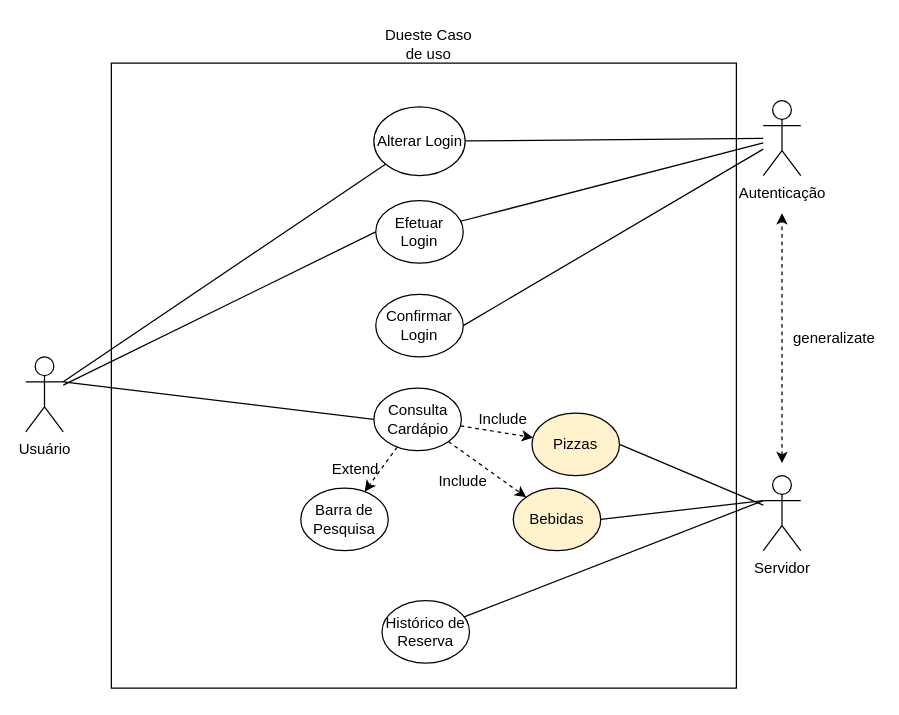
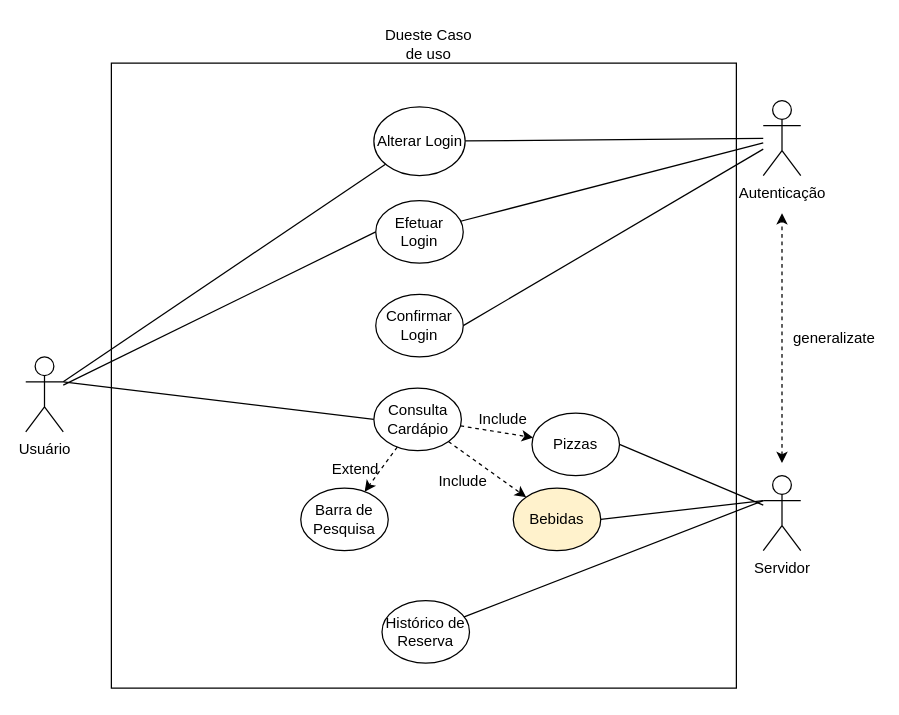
  <mxCell id="0" />
  <mxCell id="1" parent="0" />
  <mxCell id="2" value="" style="whiteSpace=wrap;html=1;aspect=fixed;" vertex="1" parent="1"><mxGeometry x="88.5" y="50" width="500" height="500" as="geometry" /></mxCell>
  <mxCell id="3" style="rounded=0;orthogonalLoop=1;jettySize=auto;html=1;entryX=0;entryY=0.5;entryDx=0;entryDy=0;endArrow=none;endFill=0;" edge="1" parent="1" source="5" target="19"><mxGeometry relative="1" as="geometry" /></mxCell>
  <mxCell id="4" style="rounded=0;orthogonalLoop=1;jettySize=auto;html=1;entryX=0;entryY=0.5;entryDx=0;entryDy=0;endArrow=none;endFill=0;exitX=1;exitY=0.333;exitDx=0;exitDy=0;exitPerimeter=0;" edge="1" parent="1" source="5" target="24"><mxGeometry relative="1" as="geometry"><mxPoint x="50" y="310" as="sourcePoint" /></mxGeometry></mxCell>
  <mxCell id="5" value="&lt;div&gt;Usuário&lt;/div&gt;&lt;div&gt;&lt;br&gt;&lt;/div&gt;" style="shape=umlActor;verticalLabelPosition=bottom;verticalAlign=top;html=1;outlineConnect=0;" vertex="1" parent="1"><mxGeometry x="20" y="285" width="30" height="60" as="geometry" /></mxCell>
  <mxCell id="6" style="rounded=0;orthogonalLoop=1;jettySize=auto;html=1;entryX=1;entryY=0.5;entryDx=0;entryDy=0;endArrow=none;endFill=0;" edge="1" parent="1" source="7" target="20"><mxGeometry relative="1" as="geometry" /></mxCell>
  <mxCell id="7" value="&lt;div&gt;Autenticação&lt;/div&gt;&lt;div&gt;&lt;br&gt;&lt;/div&gt;" style="shape=umlActor;verticalLabelPosition=bottom;verticalAlign=top;html=1;outlineConnect=0;" vertex="1" parent="1"><mxGeometry x="610" y="80" width="30" height="60" as="geometry" /></mxCell>
  <mxCell id="8" value="Dueste Caso de uso" style="text;html=1;align=center;verticalAlign=middle;whiteSpace=wrap;rounded=0;" vertex="1" parent="1"><mxGeometry x="305" y="20" width="75" height="30" as="geometry" /></mxCell>
  <mxCell id="9" style="edgeStyle=orthogonalEdgeStyle;rounded=0;orthogonalLoop=1;jettySize=auto;html=1;strokeColor=none;" edge="1" parent="1" source="13" target="7"><mxGeometry relative="1" as="geometry"><mxPoint x="630" y="190" as="targetPoint" /></mxGeometry></mxCell>
  <mxCell id="10" style="rounded=0;orthogonalLoop=1;jettySize=auto;html=1;endArrow=classic;endFill=1;startArrow=classic;startFill=1;dashed=1;" edge="1" parent="1"><mxGeometry relative="1" as="geometry"><mxPoint x="625" y="370" as="sourcePoint" /><mxPoint x="625" y="170" as="targetPoint" /></mxGeometry></mxCell>
  <mxCell id="11" style="rounded=0;orthogonalLoop=1;jettySize=auto;html=1;entryX=1;entryY=0.5;entryDx=0;entryDy=0;endArrow=none;endFill=0;" edge="1" parent="1" source="13" target="27"><mxGeometry relative="1" as="geometry" /></mxCell>
  <mxCell id="12" style="rounded=0;orthogonalLoop=1;jettySize=auto;html=1;entryX=1;entryY=0.5;entryDx=0;entryDy=0;endArrow=none;endFill=0;" edge="1" parent="1" target="26"><mxGeometry relative="1" as="geometry"><mxPoint x="610" y="400" as="sourcePoint" /></mxGeometry></mxCell>
  <mxCell id="13" value="&lt;div&gt;Servidor&lt;/div&gt;&lt;div&gt;&lt;br&gt;&lt;/div&gt;" style="shape=umlActor;verticalLabelPosition=bottom;verticalAlign=top;html=1;outlineConnect=0;" vertex="1" parent="1"><mxGeometry x="610" y="380" width="30" height="60" as="geometry" /></mxCell>
  <mxCell id="14" style="edgeStyle=orthogonalEdgeStyle;rounded=0;orthogonalLoop=1;jettySize=auto;html=1;strokeColor=none;" edge="1" parent="1" source="17" target="5"><mxGeometry relative="1" as="geometry" /></mxCell>
  <mxCell id="15" style="rounded=0;orthogonalLoop=1;jettySize=auto;html=1;endArrow=none;endFill=0;" edge="1" parent="1" source="17" target="5"><mxGeometry relative="1" as="geometry"><Array as="points" /></mxGeometry></mxCell>
  <mxCell id="16" style="rounded=0;orthogonalLoop=1;jettySize=auto;html=1;endArrow=none;endFill=0;" edge="1" parent="1" source="17" target="7"><mxGeometry relative="1" as="geometry" /></mxCell>
  <mxCell id="17" value="&lt;div&gt;Alterar Login&lt;/div&gt;" style="ellipse;whiteSpace=wrap;html=1;" vertex="1" parent="1"><mxGeometry x="298.5" y="85" width="73" height="55" as="geometry" /></mxCell>
  <mxCell id="18" style="rounded=0;orthogonalLoop=1;jettySize=auto;html=1;endArrow=none;endFill=0;" edge="1" parent="1" source="19" target="7"><mxGeometry relative="1" as="geometry" /></mxCell>
  <mxCell id="19" value="Efetuar Login" style="ellipse;whiteSpace=wrap;html=1;" vertex="1" parent="1"><mxGeometry x="300" y="160" width="70" height="50" as="geometry" /></mxCell>
  <mxCell id="20" value="Confirmar Login" style="ellipse;whiteSpace=wrap;html=1;" vertex="1" parent="1"><mxGeometry x="300" y="235" width="70" height="50" as="geometry" /></mxCell>
  <mxCell id="21" style="rounded=0;orthogonalLoop=1;jettySize=auto;html=1;dashed=1;" edge="1" parent="1" source="24" target="26"><mxGeometry relative="1" as="geometry" /></mxCell>
  <mxCell id="22" style="rounded=0;orthogonalLoop=1;jettySize=auto;html=1;dashed=1;" edge="1" parent="1" source="24" target="27"><mxGeometry relative="1" as="geometry" /></mxCell>
  <mxCell id="23" style="rounded=0;orthogonalLoop=1;jettySize=auto;html=1;dashed=1;" edge="1" parent="1" source="24" target="30"><mxGeometry relative="1" as="geometry" /></mxCell>
  <mxCell id="24" value="&lt;div&gt;Consulta Cardápio&lt;/div&gt;" style="ellipse;whiteSpace=wrap;html=1;" vertex="1" parent="1"><mxGeometry x="298.5" y="310" width="70" height="50" as="geometry" /></mxCell>
  <mxCell id="25" value="&lt;div&gt;generalizate&lt;/div&gt;" style="text;html=1;align=center;verticalAlign=middle;whiteSpace=wrap;rounded=0;" vertex="1" parent="1"><mxGeometry x="637" y="255" width="60" height="30" as="geometry" /></mxCell>
  <mxCell id="26" value="&lt;div&gt;Bebidas&lt;/div&gt;" style="ellipse;whiteSpace=wrap;html=1;fillColor=#fff2cc;" vertex="1" parent="1"><mxGeometry x="410" y="390" width="70" height="50" as="geometry" /></mxCell>
- <mxCell id="27" value="Pizzas" style="ellipse;whiteSpace=wrap;html=1;fillColor=#fff2cc;" vertex="1" parent="1"><mxGeometry x="425" y="330" width="70" height="50" as="geometry" /></mxCell>
+ <mxCell id="27" value="Pizzas" style="ellipse;whiteSpace=wrap;html=1;" vertex="1" parent="1"><mxGeometry x="425" y="330" width="70" height="50" as="geometry" /></mxCell>
  <mxCell id="28" value="&lt;div&gt;Include&lt;/div&gt;" style="text;html=1;align=center;verticalAlign=middle;whiteSpace=wrap;rounded=0;" vertex="1" parent="1"><mxGeometry x="340" y="370" width="60" height="30" as="geometry" /></mxCell>
  <mxCell id="29" value="&lt;div&gt;Include&lt;/div&gt;" style="text;html=1;align=center;verticalAlign=middle;whiteSpace=wrap;rounded=0;" vertex="1" parent="1"><mxGeometry x="371.5" y="320" width="60" height="30" as="geometry" /></mxCell>
  <mxCell id="30" value="Barra de Pesquisa" style="ellipse;whiteSpace=wrap;html=1;" vertex="1" parent="1"><mxGeometry x="240" y="390" width="70" height="50" as="geometry" /></mxCell>
  <mxCell id="31" value="Extend" style="text;html=1;align=center;verticalAlign=middle;whiteSpace=wrap;rounded=0;" vertex="1" parent="1"><mxGeometry x="254" y="360" width="60" height="30" as="geometry" /></mxCell>
  <mxCell id="32" value="Histórico de Reserva" style="ellipse;whiteSpace=wrap;html=1;" vertex="1" parent="1"><mxGeometry x="305" y="480" width="70" height="50" as="geometry" /></mxCell>
  <mxCell id="33" style="rounded=0;orthogonalLoop=1;jettySize=auto;html=1;entryX=0;entryY=0.333;entryDx=0;entryDy=0;entryPerimeter=0;endArrow=none;endFill=0;" edge="1" parent="1" source="32" target="13"><mxGeometry relative="1" as="geometry" /></mxCell>
